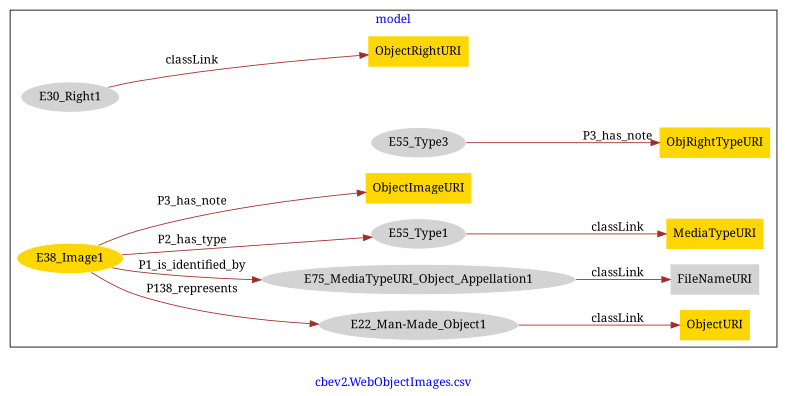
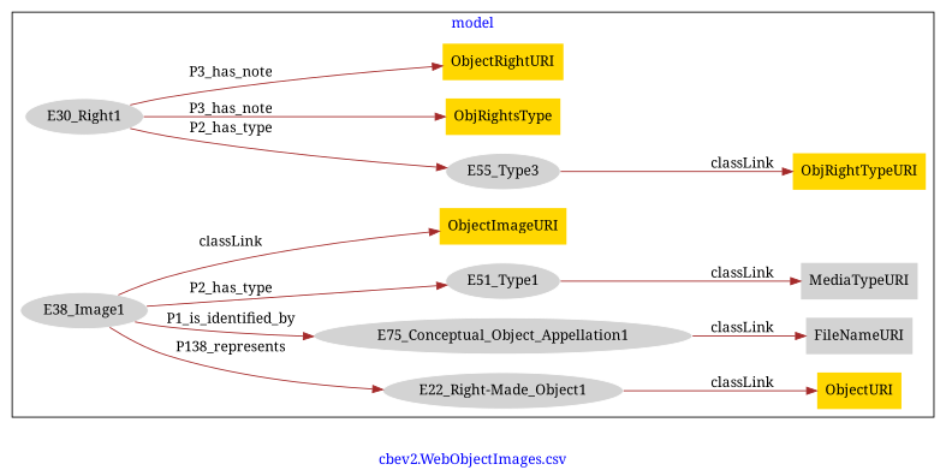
  digraph {
    fontcolor=blue
    fontname="Noto Serif"
    label="cbev2.WebObjectImages.csv"
    rankdir=LR
    remincross=true
    node [fillcolor=lightgray fontname="Noto Serif" style=filled shape=plaintext]
    edge [color=brown fontcolor=black fontname="Noto Serif"]
-   n1 [color=white label="E22_Man-Made_Object1" shape=""]
+   n1 [color=white label="E22_Right-Made_Object1" shape=""]
    n2 [fillcolor=gold label=ObjectURI]
    n3 [color=white label=E30_Right1 shape=""]
    n4 [color=white label=E55_Type3 shape=""]
+   n5 [fillcolor=gold label=ObjRightsType]
    n6 [fillcolor=gold label=ObjectRightURI]
-   n7 [color=white fillcolor=gold label=E38_Image1 shape=""]
-   n8 [color=white label=E75_MediaTypeURI_Object_Appellation1 shape=""]
-   n9 [color=white label=E55_Type1 shape=""]
+   n7 [color=white label=E38_Image1 shape=""]
+   n8 [color=white label=E75_Conceptual_Object_Appellation1 shape=""]
+   n9 [color=white label=E51_Type1 shape=""]
    n10 [fillcolor=gold label=ObjectImageURI]
-   n11 [fillcolor=gold label=MediaTypeURI]
+   n11 [label=MediaTypeURI]
    n12 [fillcolor=gold label=ObjRightTypeURI]
    n13 [label=FileNameURI]
    subgraph cluster_1 {
      label=model
      n1
      n2
      n3
      n4
+     n5
      n6
      n7
      n8
      n9
      n10
      n11
      n12
      n13
    }
    n1 -> n2 [label=classLink]
-   n3 -> n6 [label=classLink]
-   n4 -> n12 [label=P3_has_note]
+   n3 -> n4 [label=P2_has_type]
+   n3 -> n5 [label=P3_has_note]
+   n3 -> n6 [label=P3_has_note]
+   n4 -> n12 [label=classLink]
    n7 -> n1 [label=P138_represents]
    n7 -> n8 [label=P1_is_identified_by]
    n7 -> n9 [label=P2_has_type]
-   n7 -> n10 [label=P3_has_note]
+   n7 -> n10 [label=classLink]
    n8 -> n13 [label=classLink]
    n9 -> n11 [label=classLink]
  }
